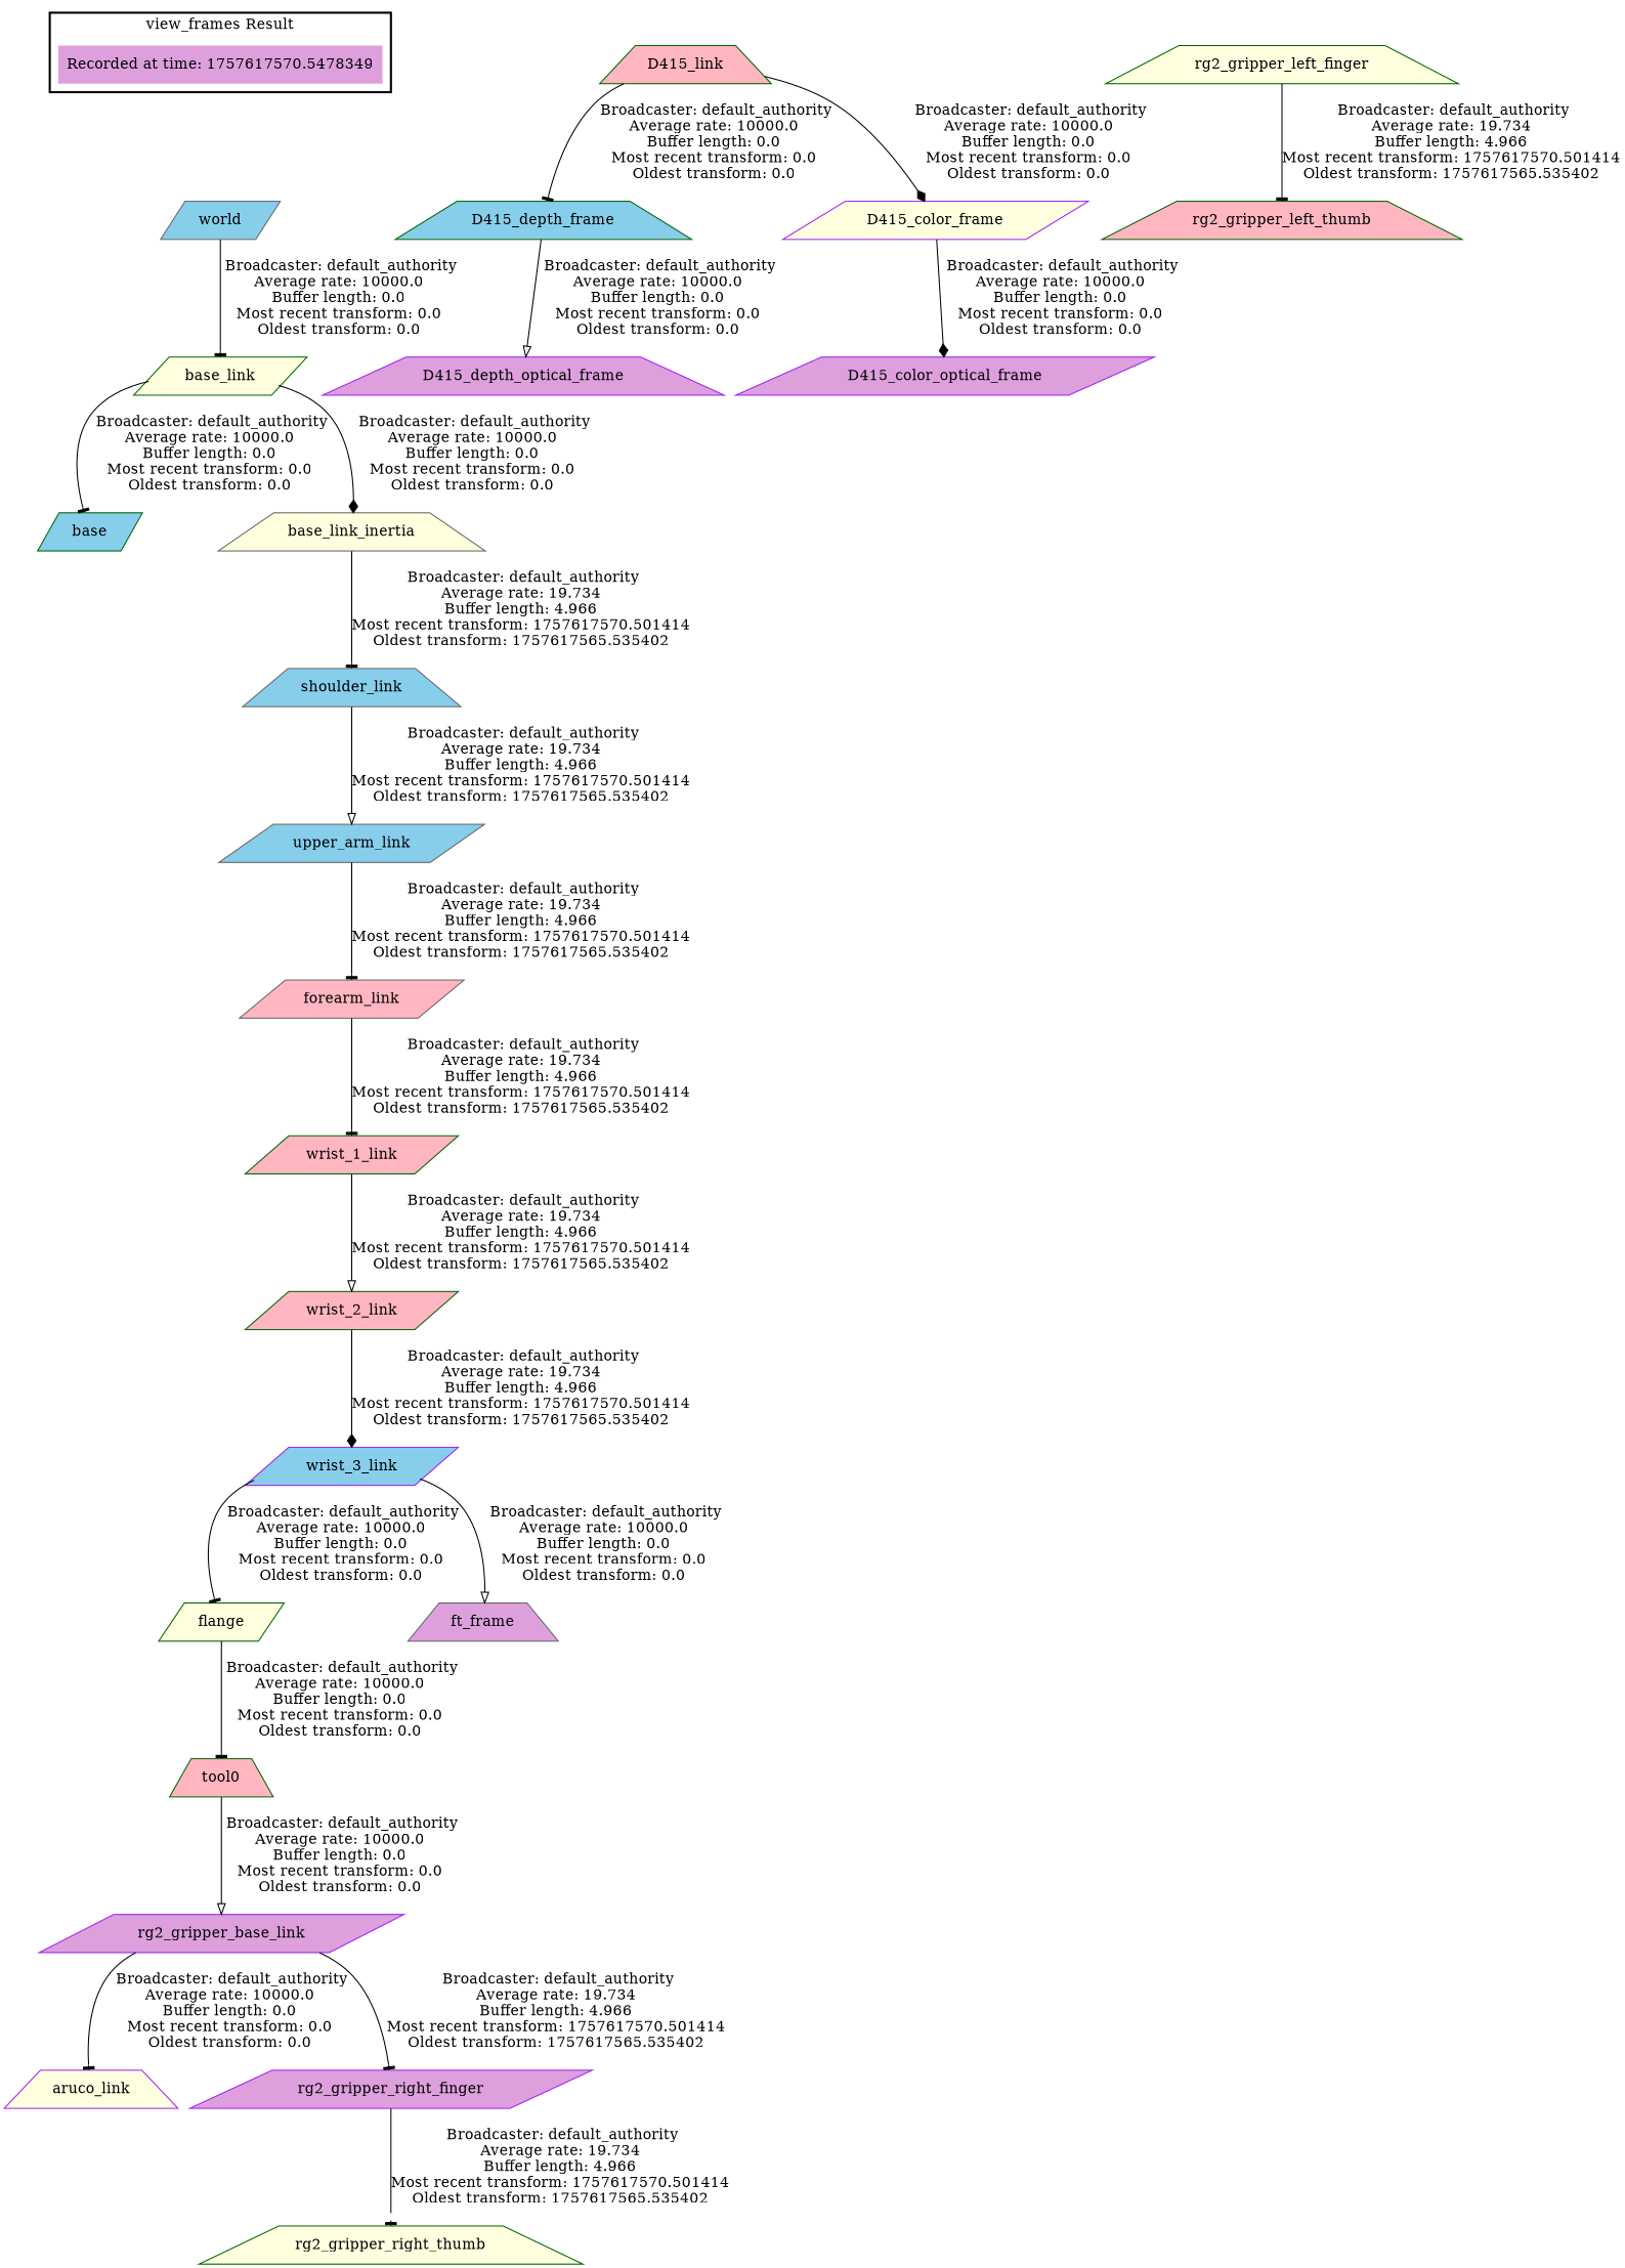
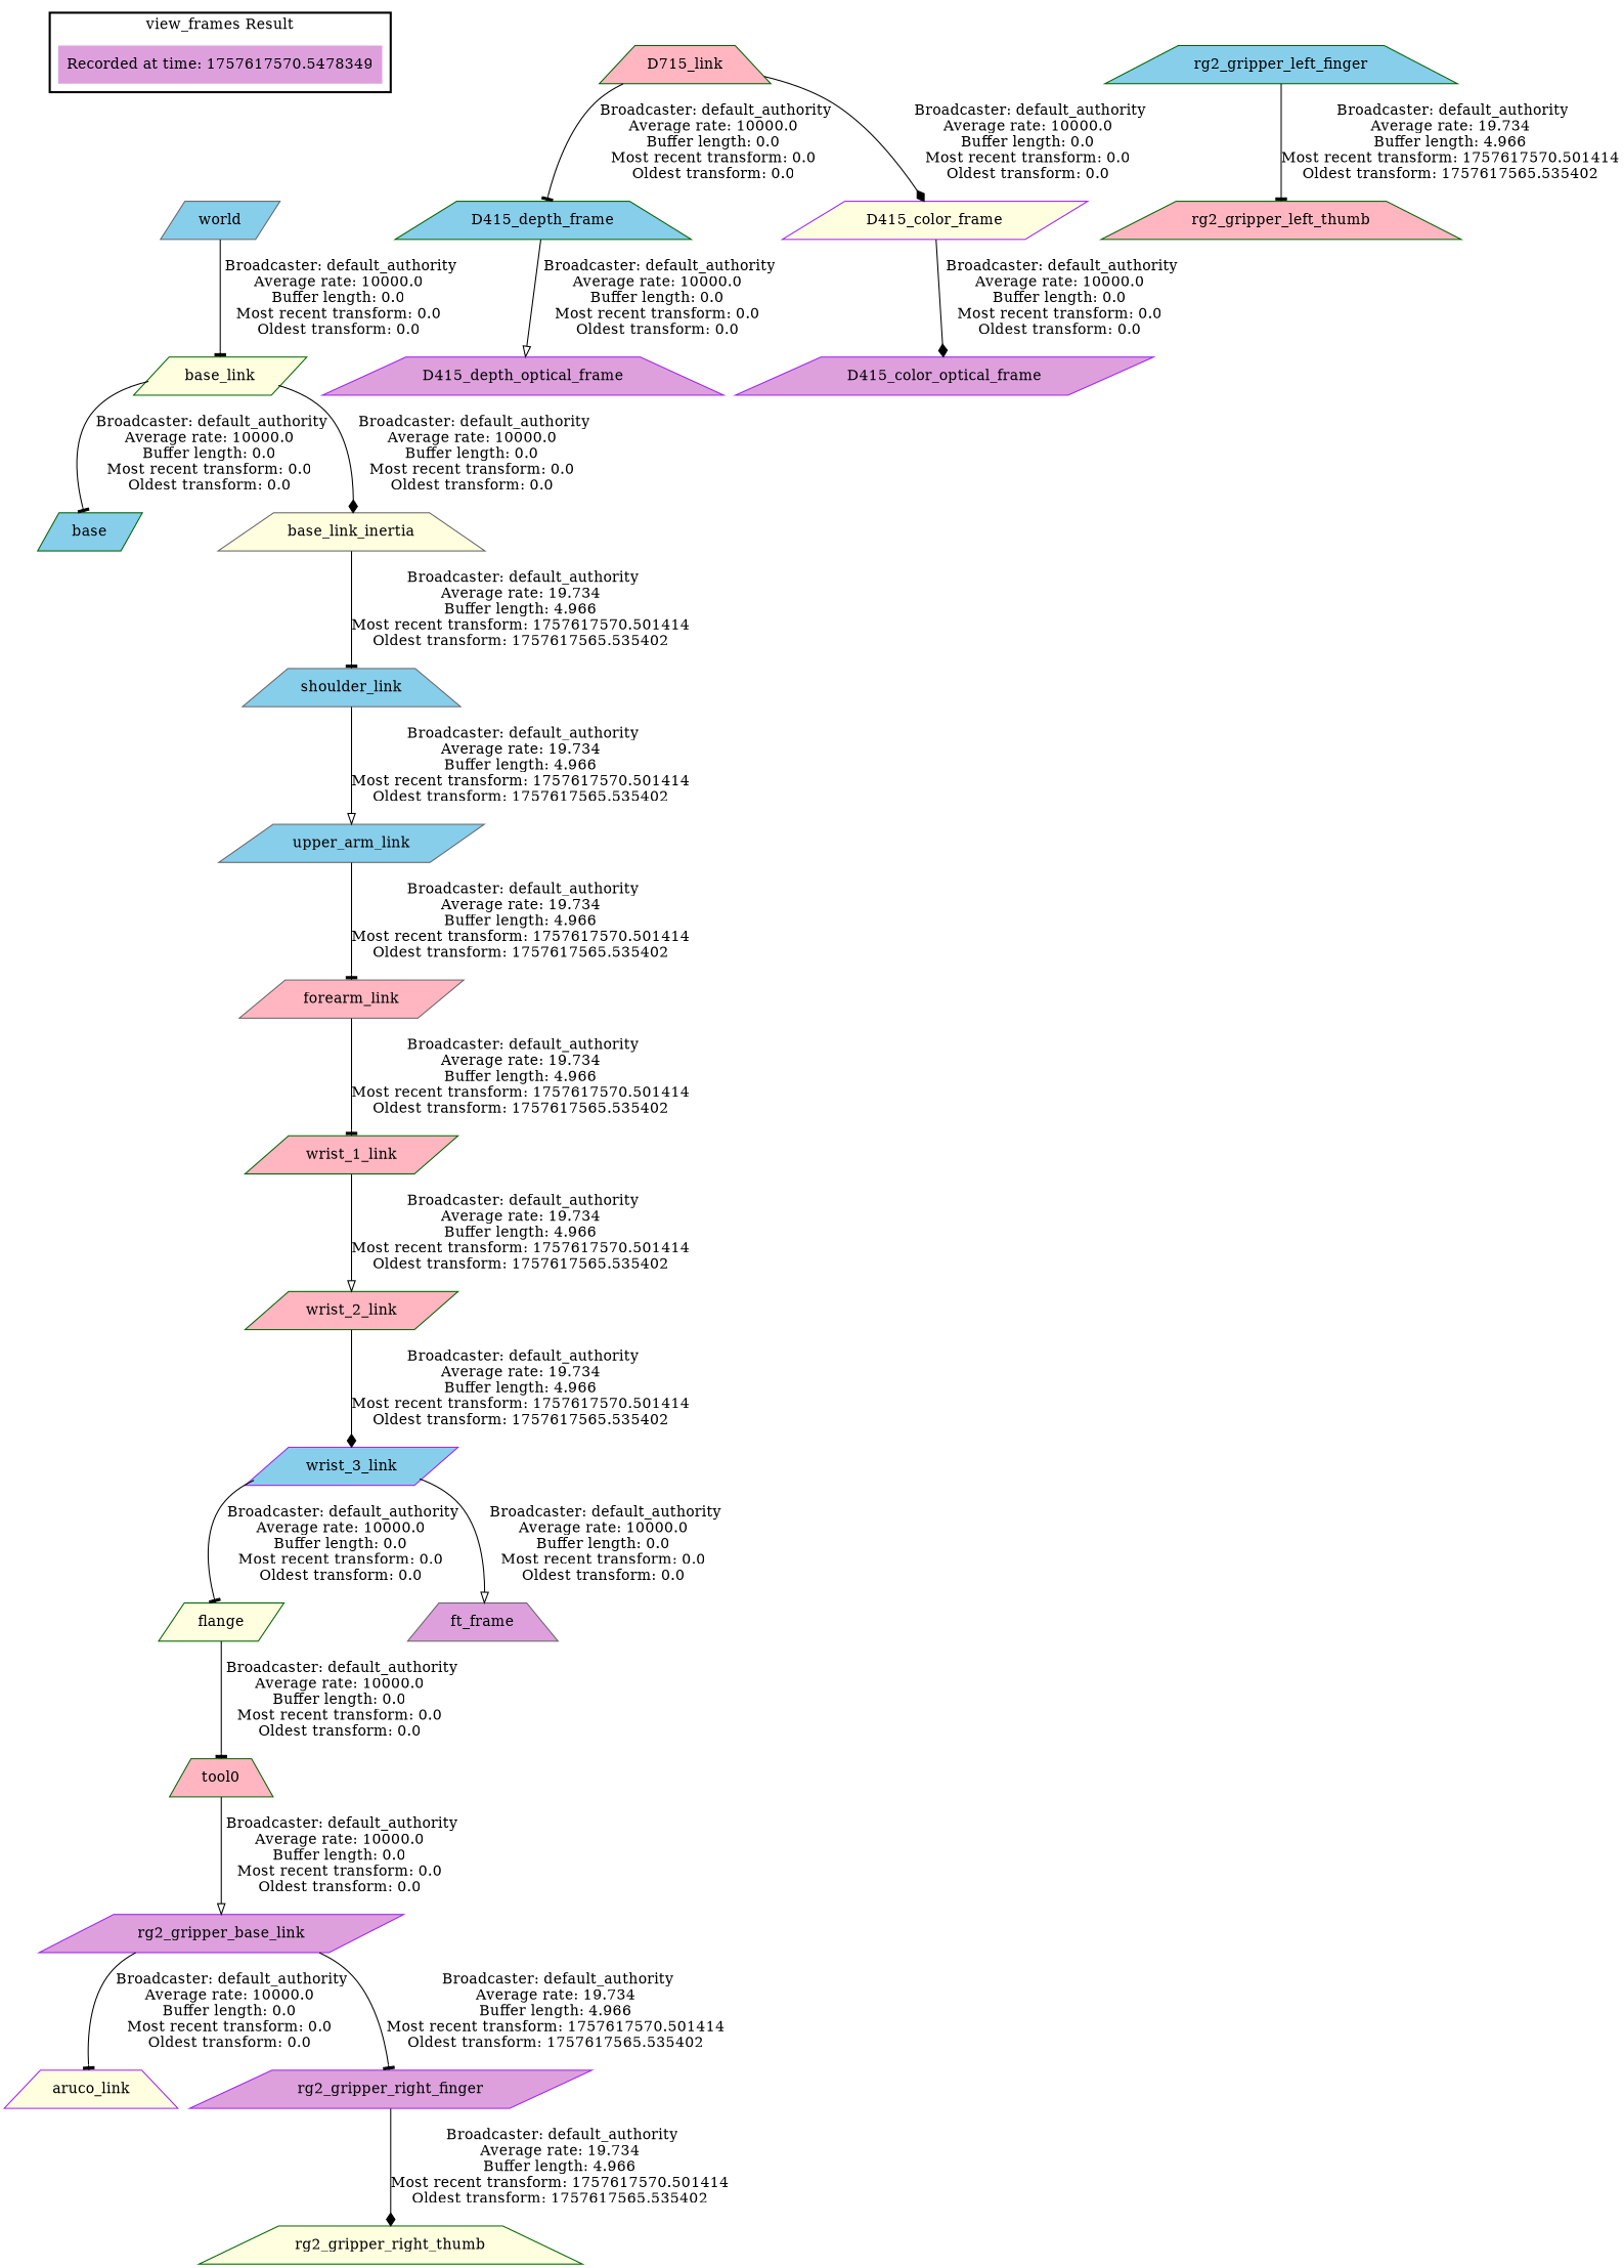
  digraph {
    node [color=darkgreen fillcolor=skyblue shape=parallelogram style=filled]
    edge [arrowhead=tee]
    "Recorded at time: 1757617570.5478349" [fillcolor=plum shape=plaintext]
    world [color=gray40]
-   D415_link [fillcolor=lightpink shape=trapezium]
+   D415_link [fillcolor=lightpink shape=trapezium label=D715_link]
    D415_depth_frame [shape=trapezium]
    D415_color_frame [color=purple fillcolor=lightyellow]
    D415_depth_optical_frame [color=purple fillcolor=plum shape=trapezium]
    D415_color_optical_frame [color=purple fillcolor=plum]
    base_link [fillcolor=lightyellow]
    base
    base_link_inertia [color=gray40 fillcolor=lightyellow shape=trapezium]
    shoulder_link [color=gray40 shape=trapezium]
    upper_arm_link [color=gray40]
    flange [fillcolor=lightyellow]
    tool0 [fillcolor=lightpink shape=trapezium]
    rg2_gripper_base_link [color=purple fillcolor=plum]
    aruco_link [color=purple fillcolor=lightyellow shape=trapezium]
    rg2_gripper_right_finger [color=purple fillcolor=plum]
    wrist_3_link [color=purple]
    ft_frame [color=gray40 fillcolor=plum shape=trapezium]
-   rg2_gripper_left_finger [fillcolor=lightyellow shape=trapezium]
+   rg2_gripper_left_finger [shape=trapezium]
    rg2_gripper_left_thumb [fillcolor=lightpink shape=trapezium]
    rg2_gripper_right_thumb [fillcolor=lightyellow shape=trapezium]
    wrist_2_link [fillcolor=lightpink]
    forearm_link [color=gray40 fillcolor=lightpink]
    wrist_1_link [fillcolor=lightpink]
    subgraph cluster_1 {
      color=black
      label="view_frames Result"
      style=bold
      "Recorded at time: 1757617570.5478349"
    }
    "Recorded at time: 1757617570.5478349" -> world [style=invis arrowhead=""]
    world -> base_link [label=" Broadcaster: default_authority\nAverage rate: 10000.0\nBuffer length: 0.0\nMost recent transform: 0.0\nOldest transform: 0.0\n"]
    D415_link -> D415_depth_frame [label=" Broadcaster: default_authority\nAverage rate: 10000.0\nBuffer length: 0.0\nMost recent transform: 0.0\nOldest transform: 0.0\n"]
    D415_link -> D415_color_frame [arrowhead=diamond label=" Broadcaster: default_authority\nAverage rate: 10000.0\nBuffer length: 0.0\nMost recent transform: 0.0\nOldest transform: 0.0\n"]
    D415_depth_frame -> D415_depth_optical_frame [arrowhead=onormal label=" Broadcaster: default_authority\nAverage rate: 10000.0\nBuffer length: 0.0\nMost recent transform: 0.0\nOldest transform: 0.0\n"]
    D415_color_frame -> D415_color_optical_frame [arrowhead=diamond label=" Broadcaster: default_authority\nAverage rate: 10000.0\nBuffer length: 0.0\nMost recent transform: 0.0\nOldest transform: 0.0\n"]
    base_link -> base [label=" Broadcaster: default_authority\nAverage rate: 10000.0\nBuffer length: 0.0\nMost recent transform: 0.0\nOldest transform: 0.0\n"]
    base_link -> base_link_inertia [arrowhead=diamond label=" Broadcaster: default_authority\nAverage rate: 10000.0\nBuffer length: 0.0\nMost recent transform: 0.0\nOldest transform: 0.0\n"]
    base_link_inertia -> shoulder_link [label=" Broadcaster: default_authority\nAverage rate: 19.734\nBuffer length: 4.966\nMost recent transform: 1757617570.501414\nOldest transform: 1757617565.535402\n"]
    shoulder_link -> upper_arm_link [arrowhead=onormal label=" Broadcaster: default_authority\nAverage rate: 19.734\nBuffer length: 4.966\nMost recent transform: 1757617570.501414\nOldest transform: 1757617565.535402\n"]
    upper_arm_link -> forearm_link [label=" Broadcaster: default_authority\nAverage rate: 19.734\nBuffer length: 4.966\nMost recent transform: 1757617570.501414\nOldest transform: 1757617565.535402\n"]
    flange -> tool0 [label=" Broadcaster: default_authority\nAverage rate: 10000.0\nBuffer length: 0.0\nMost recent transform: 0.0\nOldest transform: 0.0\n"]
    tool0 -> rg2_gripper_base_link [arrowhead=onormal label=" Broadcaster: default_authority\nAverage rate: 10000.0\nBuffer length: 0.0\nMost recent transform: 0.0\nOldest transform: 0.0\n"]
    rg2_gripper_base_link -> aruco_link [label=" Broadcaster: default_authority\nAverage rate: 10000.0\nBuffer length: 0.0\nMost recent transform: 0.0\nOldest transform: 0.0\n"]
    rg2_gripper_base_link -> rg2_gripper_right_finger [label=" Broadcaster: default_authority\nAverage rate: 19.734\nBuffer length: 4.966\nMost recent transform: 1757617570.501414\nOldest transform: 1757617565.535402\n"]
-   rg2_gripper_right_finger -> rg2_gripper_right_thumb [label=" Broadcaster: default_authority\nAverage rate: 19.734\nBuffer length: 4.966\nMost recent transform: 1757617570.501414\nOldest transform: 1757617565.535402\n"]
+   rg2_gripper_right_finger -> rg2_gripper_right_thumb [arrowhead=diamond label=" Broadcaster: default_authority\nAverage rate: 19.734\nBuffer length: 4.966\nMost recent transform: 1757617570.501414\nOldest transform: 1757617565.535402\n"]
    wrist_3_link -> flange [label=" Broadcaster: default_authority\nAverage rate: 10000.0\nBuffer length: 0.0\nMost recent transform: 0.0\nOldest transform: 0.0\n"]
    wrist_3_link -> ft_frame [arrowhead=onormal label=" Broadcaster: default_authority\nAverage rate: 10000.0\nBuffer length: 0.0\nMost recent transform: 0.0\nOldest transform: 0.0\n"]
    rg2_gripper_left_finger -> rg2_gripper_left_thumb [label=" Broadcaster: default_authority\nAverage rate: 19.734\nBuffer length: 4.966\nMost recent transform: 1757617570.501414\nOldest transform: 1757617565.535402\n"]
    wrist_2_link -> wrist_3_link [arrowhead=diamond label=" Broadcaster: default_authority\nAverage rate: 19.734\nBuffer length: 4.966\nMost recent transform: 1757617570.501414\nOldest transform: 1757617565.535402\n"]
    forearm_link -> wrist_1_link [label=" Broadcaster: default_authority\nAverage rate: 19.734\nBuffer length: 4.966\nMost recent transform: 1757617570.501414\nOldest transform: 1757617565.535402\n"]
    wrist_1_link -> wrist_2_link [arrowhead=onormal label=" Broadcaster: default_authority\nAverage rate: 19.734\nBuffer length: 4.966\nMost recent transform: 1757617570.501414\nOldest transform: 1757617565.535402\n"]
  }
